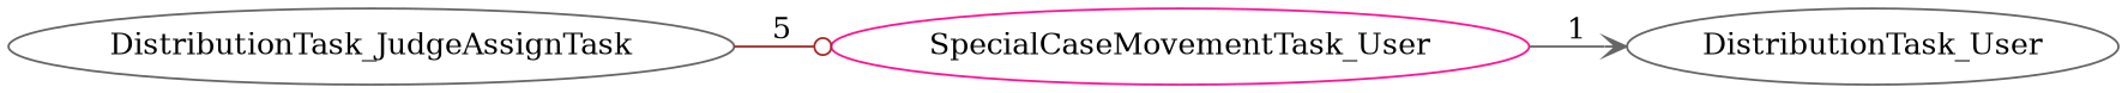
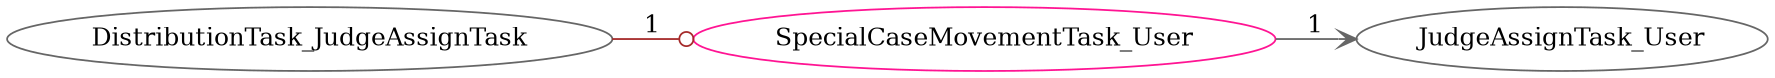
  digraph {
    rankdir=LR
    node [color=gray40]
    SpecialCaseMovementTask_User [color=deeppink]
-   JudgeAssignTask_User [label=DistributionTask_User]
+   JudgeAssignTask_User
    n3 [label=DistributionTask_JudgeAssignTask]
    SpecialCaseMovementTask_User -> JudgeAssignTask_User [arrowhead=vee color=gray40 label=1]
-   n3 -> SpecialCaseMovementTask_User [arrowhead=odot color=brown label=5]
+   n3 -> SpecialCaseMovementTask_User [arrowhead=odot color=brown label=1]
  }
